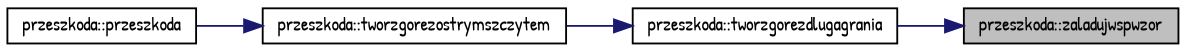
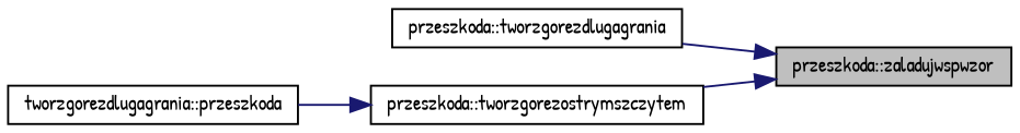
  digraph {
    fontname="Patrick Hand"
    rankdir=RL
    node [color=black fillcolor=white fontname="Patrick Hand" fontsize=10 shape=record style=filled]
    edge [color=midnightblue dir=back fontname="Patrick Hand" fontsize=10 labelfontname=Helvetica labelfontsize=10 style=solid]
    n1 [fillcolor=grey75 fontcolor=black height=0.2 label="przeszkoda::zaladujwspwzor" width=0.4]
    n2 [height=0.2 label="przeszkoda::tworzgorezdlugagrania" width=0.4]
    n3 [height=0.2 label="przeszkoda::tworzgorezostrymszczytem" width=0.4]
-   n4 [height=0.2 label="przeszkoda::przeszkoda" width=0.4]
+   n4 [height=0.2 label="tworzgorezdlugagrania::przeszkoda" width=0.4]
    n1 -> n2
-   n2 -> n3
+   n1 -> n3
    n3 -> n4
  }
